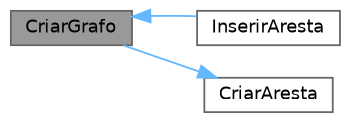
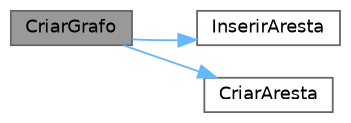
  digraph {
    rankdir=LR
    node [color=grey40 fillcolor=white fontname=Helvetica fontsize=10 shape=box style=filled]
    edge [color=steelblue1 fontname=Helvetica fontsize=10 labelfontname=Helvetica labelfontsize=10 style=solid]
    n1 [color=gray40 fillcolor=grey60 fontcolor=black height=0.2 label=CriarGrafo width=0.4]
    n2 [height=0.2 label=InserirAresta width=0.4]
    n3 [height=0.2 label=CriarAresta width=0.4]
-   n2 -> n1
+   n1 -> n2
    n1 -> n3
  }
